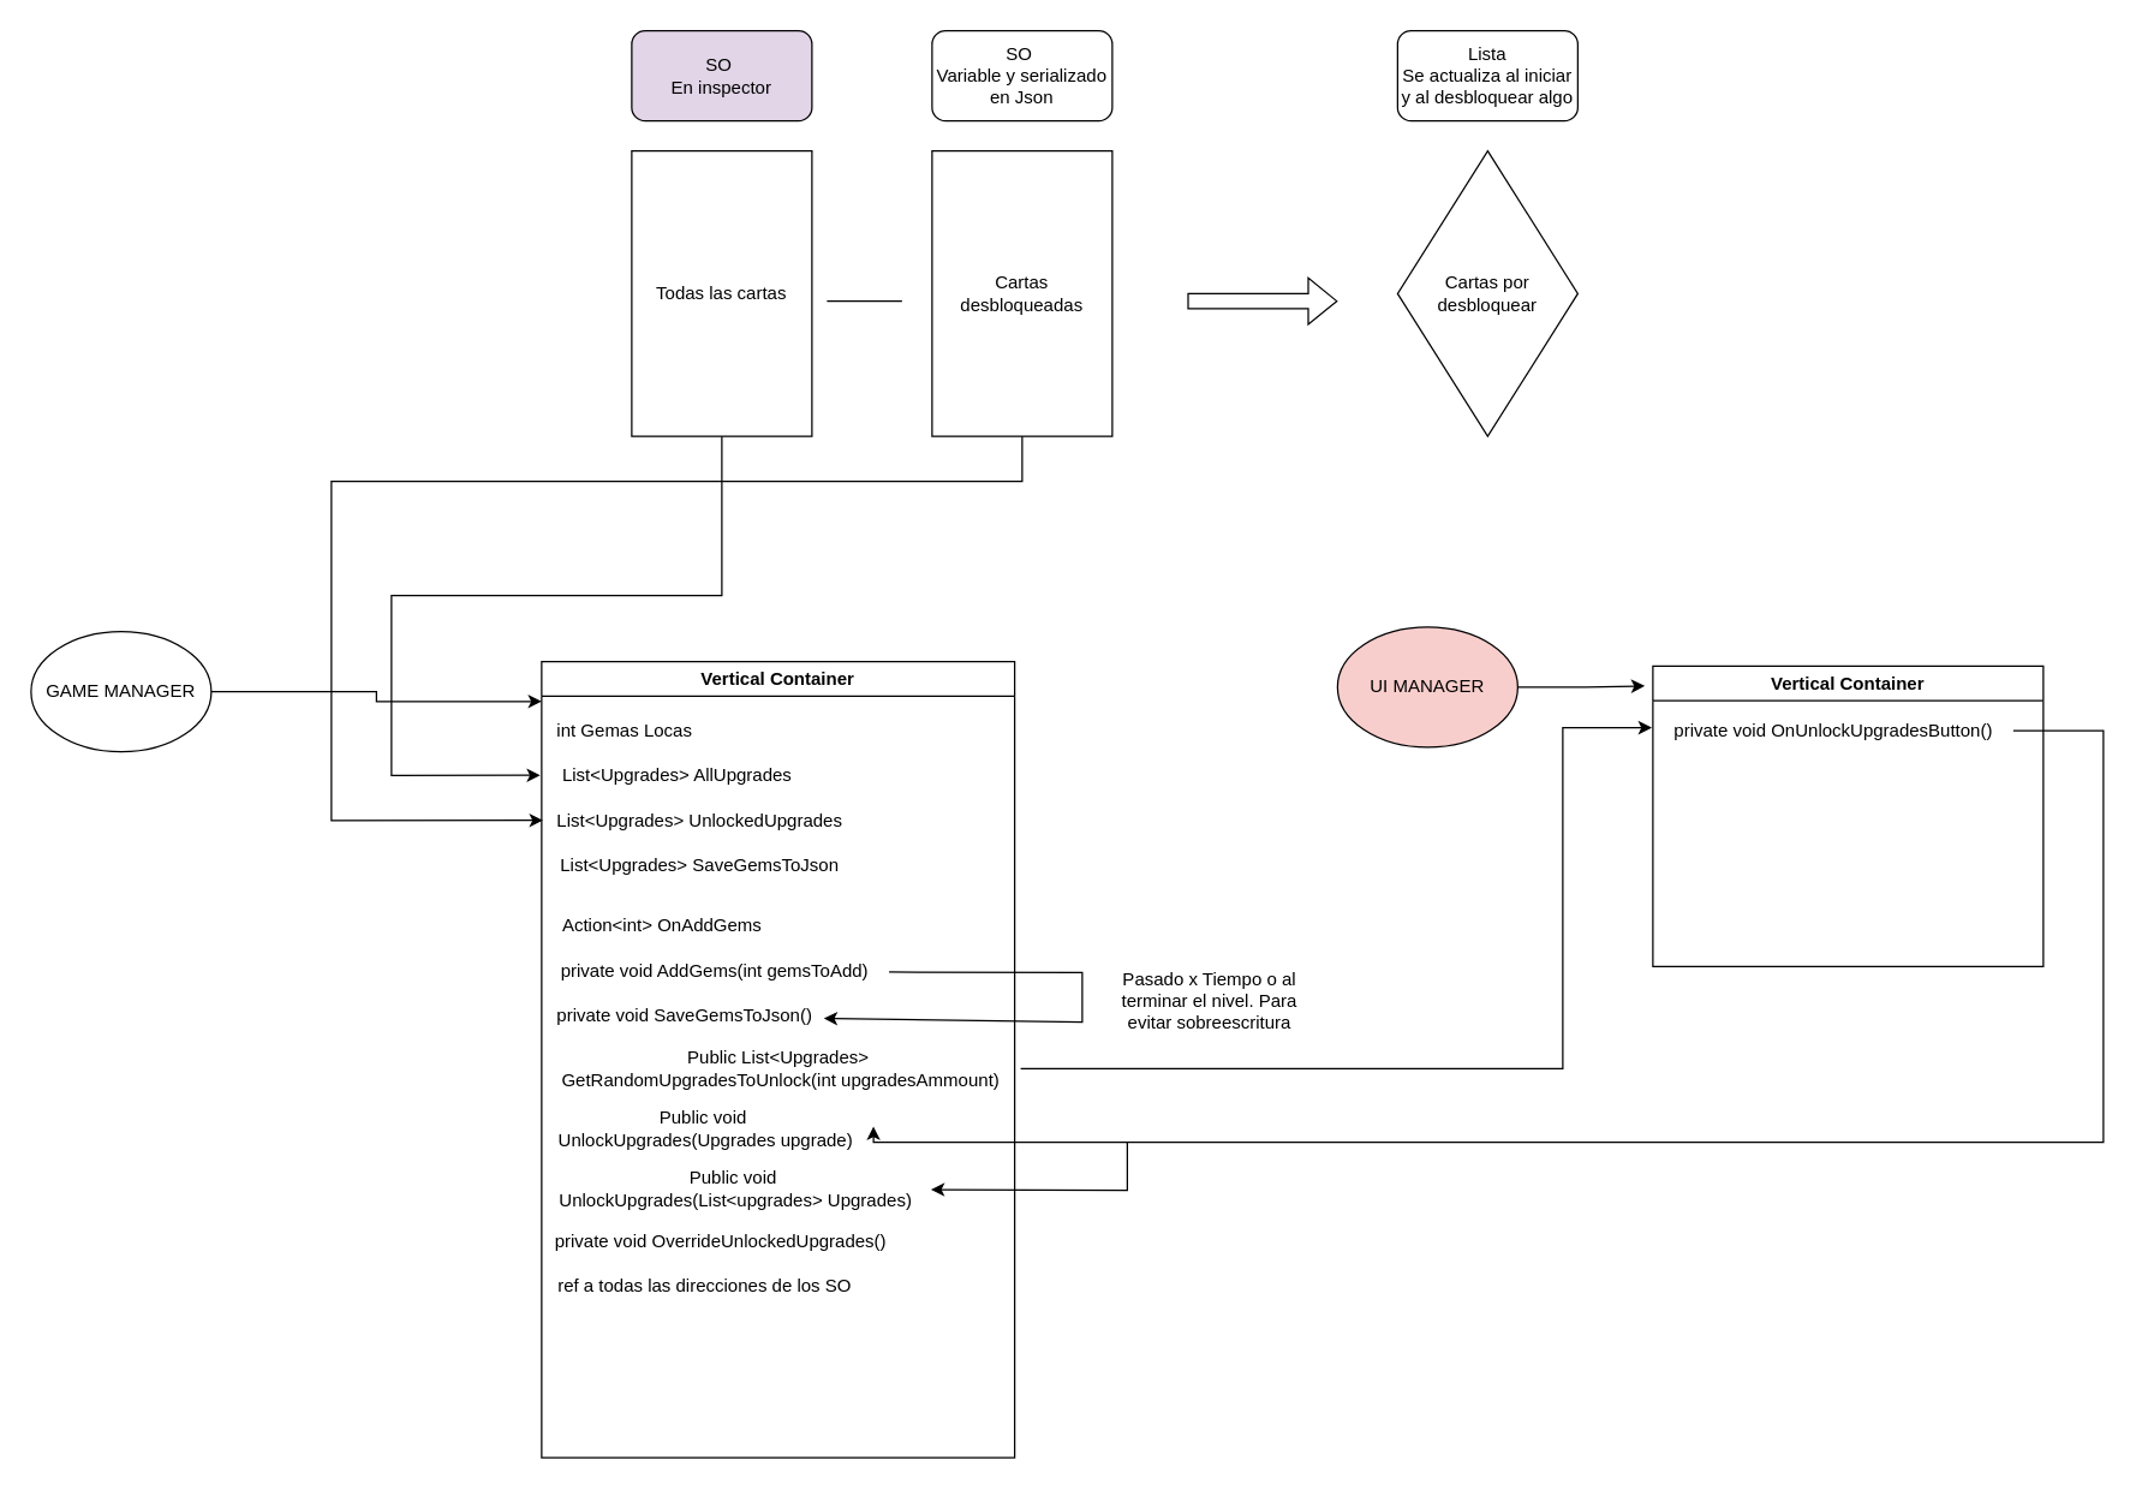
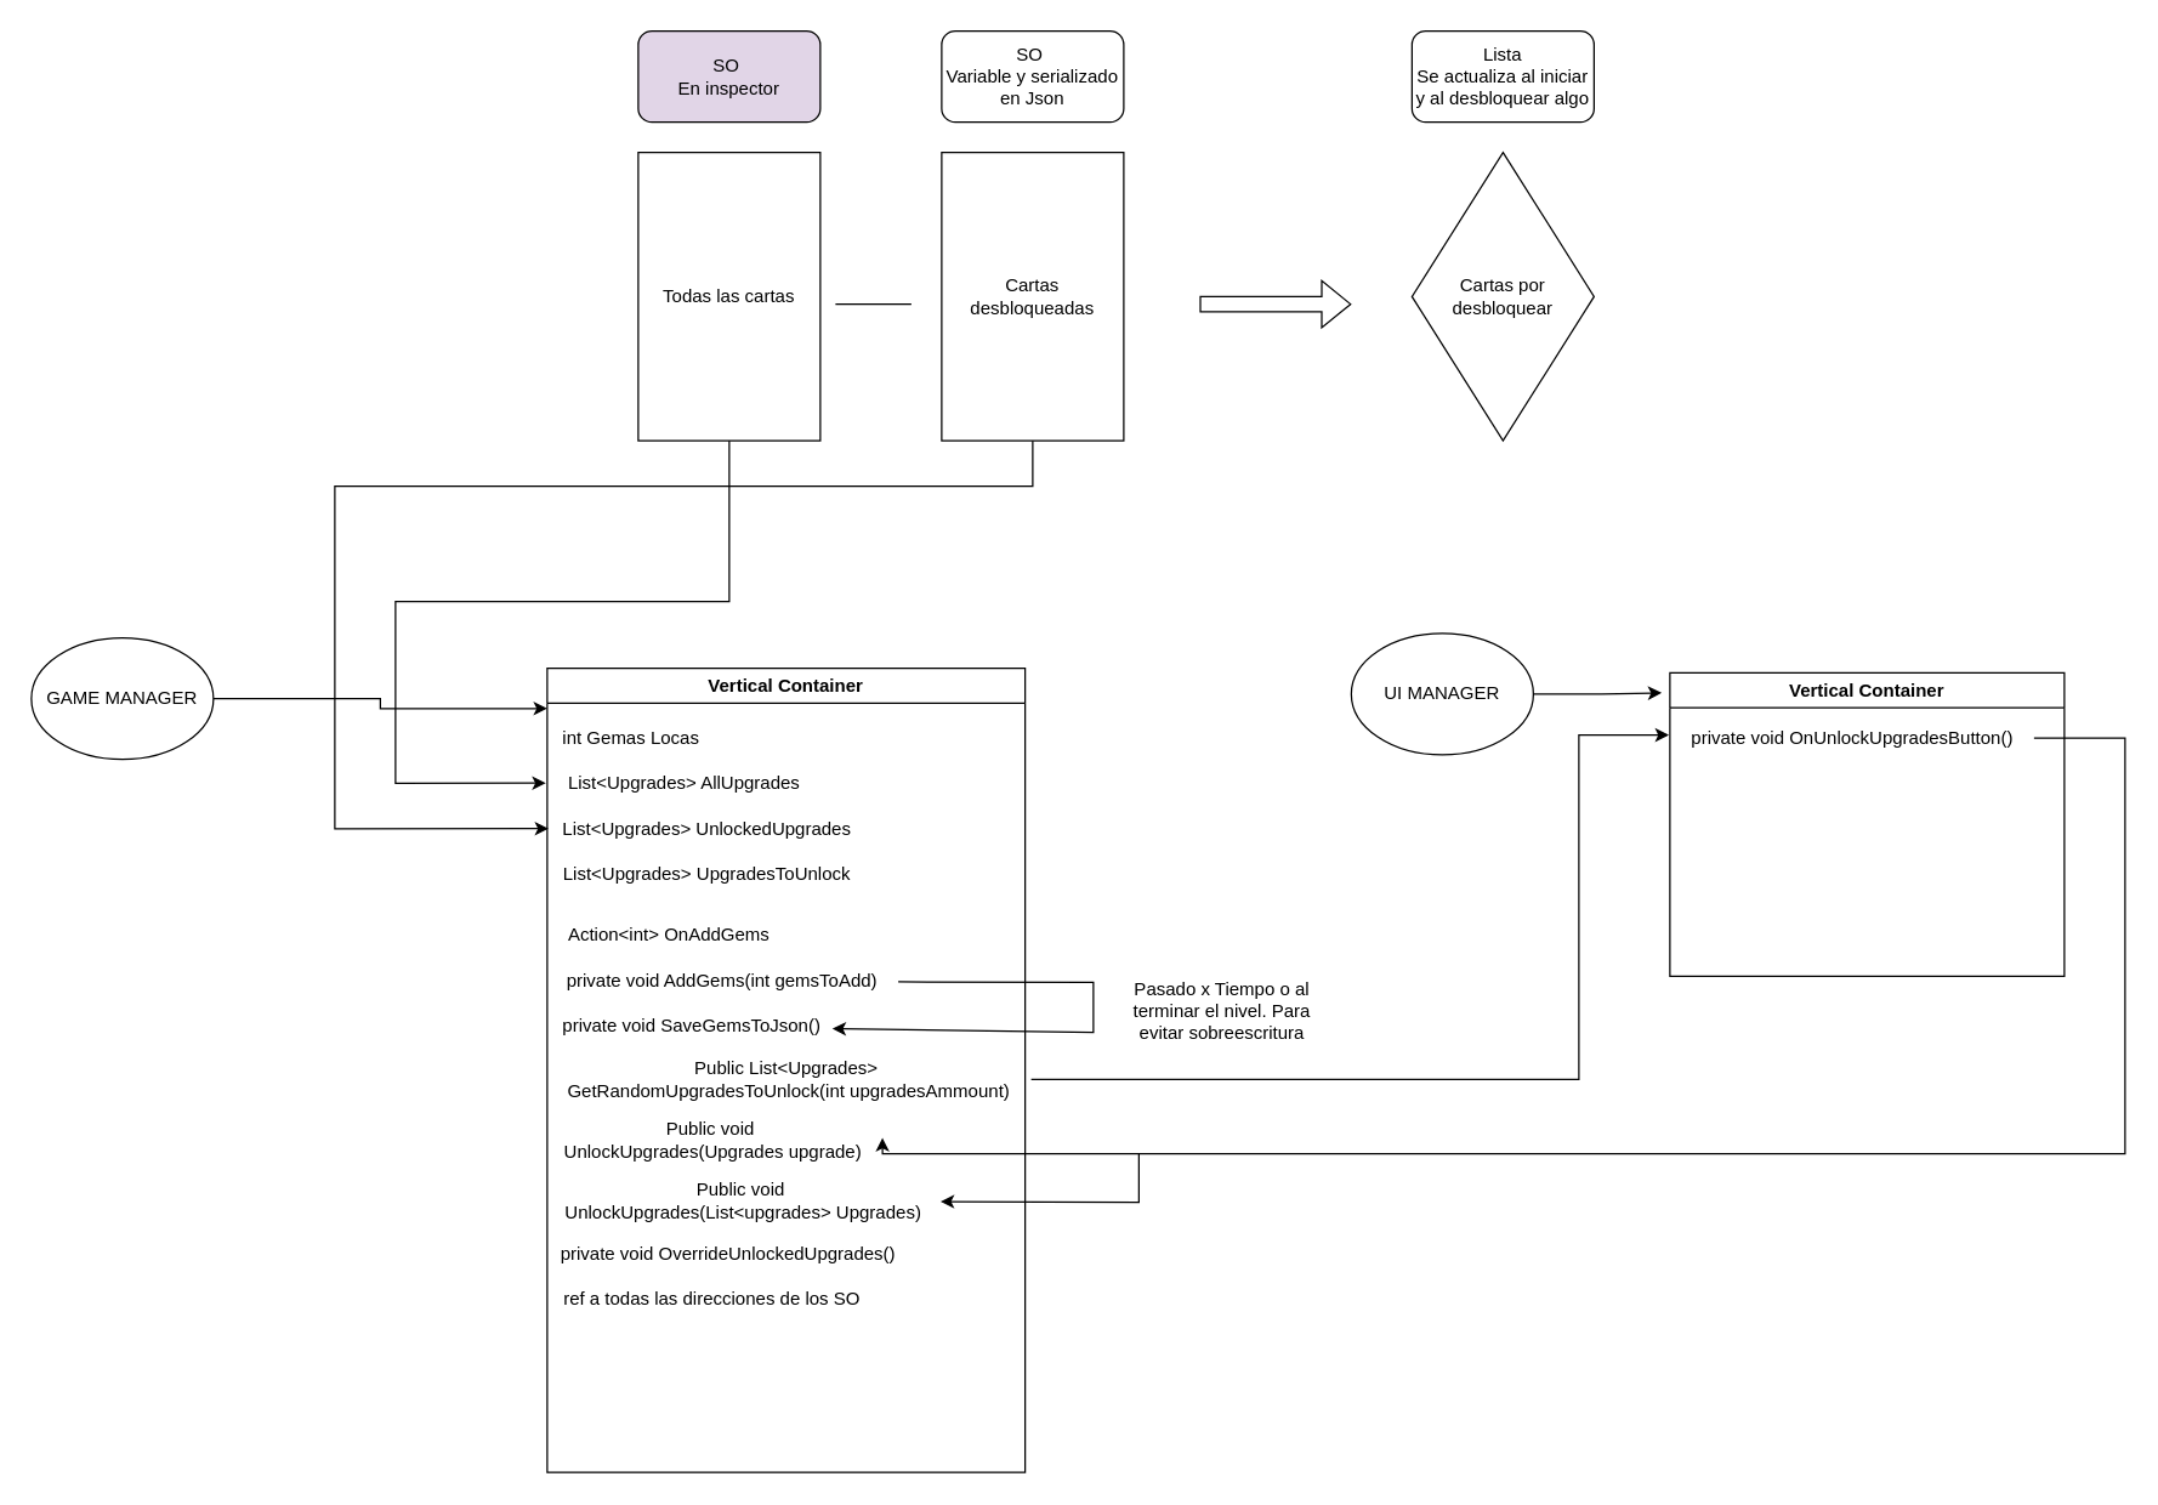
  <mxCell id="0" />
  <mxCell id="1" parent="0" />
  <mxCell id="2" value="Todas las cartas" style="rounded=0;whiteSpace=wrap;html=1;" parent="1" vertex="1"><mxGeometry x="420" y="100" width="120" height="190" as="geometry" /></mxCell>
  <mxCell id="3" value="Cartas desbloqueadas" style="rounded=0;whiteSpace=wrap;html=1;" parent="1" vertex="1"><mxGeometry x="620" y="100" width="120" height="190" as="geometry" /></mxCell>
  <mxCell id="4" value="Cartas por desbloquear" style="rhombus;whiteSpace=wrap;html=1;" parent="1" vertex="1"><mxGeometry x="930" y="100" width="120" height="190" as="geometry" /></mxCell>
  <mxCell id="5" value="" style="endArrow=none;html=1;rounded=0;" parent="1" edge="1"><mxGeometry width="50" height="50" relative="1" as="geometry"><mxPoint x="550" y="200" as="sourcePoint" /><mxPoint x="600" y="200" as="targetPoint" /></mxGeometry></mxCell>
  <mxCell id="6" value="" style="shape=flexArrow;endArrow=classic;html=1;rounded=0;" parent="1" edge="1"><mxGeometry width="50" height="50" relative="1" as="geometry"><mxPoint x="790" y="200" as="sourcePoint" /><mxPoint x="890" y="200" as="targetPoint" /></mxGeometry></mxCell>
  <mxCell id="7" value="GAME MANAGER" style="ellipse;whiteSpace=wrap;html=1;" parent="1" vertex="1"><mxGeometry x="20" y="420" width="120" height="80" as="geometry" /></mxCell>
  <mxCell id="8" value="Vertical Container" style="swimlane;whiteSpace=wrap;html=1;" parent="1" vertex="1"><mxGeometry x="360" y="440" width="315" height="530" as="geometry"><mxRectangle x="370" y="560" width="140" height="30" as="alternateBounds" /></mxGeometry></mxCell>
  <mxCell id="9" value="Action&amp;lt;int&amp;gt; OnAddGems" style="text;html=1;align=center;verticalAlign=middle;resizable=0;points=[];autosize=1;strokeColor=none;fillColor=none;" parent="8" vertex="1"><mxGeometry y="161" width="160" height="30" as="geometry" /></mxCell>
  <mxCell id="10" value="int Gemas Locas" style="text;html=1;align=center;verticalAlign=middle;resizable=0;points=[];autosize=1;strokeColor=none;fillColor=none;" parent="8" vertex="1"><mxGeometry y="31" width="110" height="30" as="geometry" /></mxCell>
  <mxCell id="11" value="private void AddGems(int gemsToAdd)" style="text;html=1;align=center;verticalAlign=middle;resizable=0;points=[];autosize=1;strokeColor=none;fillColor=none;" parent="8" vertex="1"><mxGeometry y="191" width="230" height="30" as="geometry" /></mxCell>
  <mxCell id="12" value="private void SaveGemsToJson()" style="text;html=1;align=center;verticalAlign=middle;resizable=0;points=[];autosize=1;strokeColor=none;fillColor=none;" parent="8" vertex="1"><mxGeometry y="221" width="190" height="30" as="geometry" /></mxCell>
  <mxCell id="13" value="" style="endArrow=classic;html=1;rounded=0;exitX=1.006;exitY=0.522;exitDx=0;exitDy=0;exitPerimeter=0;entryX=0.989;entryY=0.55;entryDx=0;entryDy=0;entryPerimeter=0;" parent="8" source="11" target="12" edge="1"><mxGeometry width="50" height="50" relative="1" as="geometry"><mxPoint x="340" y="241" as="sourcePoint" /><mxPoint x="390" y="191" as="targetPoint" /><Array as="points"><mxPoint x="360" y="207" /><mxPoint x="360" y="240" /></Array></mxGeometry></mxCell>
  <mxCell id="14" value="List&amp;lt;Upgrades&amp;gt; AllUpgrades" style="text;html=1;align=center;verticalAlign=middle;resizable=0;points=[];autosize=1;strokeColor=none;fillColor=none;" parent="8" vertex="1"><mxGeometry y="61" width="180" height="30" as="geometry" /></mxCell>
  <mxCell id="15" value="List&amp;lt;Upgrades&amp;gt; UnlockedUpgrades" style="text;html=1;align=center;verticalAlign=middle;resizable=0;points=[];autosize=1;strokeColor=none;fillColor=none;" parent="8" vertex="1"><mxGeometry y="91" width="210" height="30" as="geometry" /></mxCell>
- <mxCell id="16" value="List&amp;lt;Upgrades&amp;gt; SaveGemsToJson" style="text;html=1;align=center;verticalAlign=middle;resizable=0;points=[];autosize=1;strokeColor=none;fillColor=none;" parent="8" vertex="1"><mxGeometry y="121" width="210" height="30" as="geometry" /></mxCell>
+ <mxCell id="16" value="List&amp;lt;Upgrades&amp;gt; UpgradesToUnlock" style="text;html=1;align=center;verticalAlign=middle;resizable=0;points=[];autosize=1;strokeColor=none;fillColor=none;" parent="8" vertex="1"><mxGeometry y="121" width="210" height="30" as="geometry" /></mxCell>
  <mxCell id="17" value="Public List&amp;lt;Upgrades&amp;gt;&amp;nbsp;&lt;div&gt;GetRandomUpgradesToUnlock&lt;span style=&quot;background-color: initial;&quot;&gt;(int upgradesAmmount&lt;/span&gt;&lt;span style=&quot;background-color: initial;&quot;&gt;)&lt;/span&gt;&lt;/div&gt;" style="text;html=1;align=center;verticalAlign=middle;resizable=0;points=[];autosize=1;strokeColor=none;fillColor=none;" parent="8" vertex="1"><mxGeometry x="-1" y="251" width="320" height="40" as="geometry" /></mxCell>
  <mxCell id="18" value="Public void&amp;nbsp;&lt;div&gt;UnlockUpgrades&lt;span style=&quot;background-color: initial;&quot;&gt;(Upgrades upgrade&lt;/span&gt;&lt;span style=&quot;background-color: initial;&quot;&gt;)&lt;/span&gt;&lt;/div&gt;" style="text;html=1;align=center;verticalAlign=middle;resizable=0;points=[];autosize=1;strokeColor=none;fillColor=none;" parent="8" vertex="1"><mxGeometry x="-1" y="291" width="220" height="40" as="geometry" /></mxCell>
  <mxCell id="19" value="Public void&amp;nbsp;&lt;div&gt;UnlockUpgrades&lt;span style=&quot;background-color: initial;&quot;&gt;(List&amp;lt;upgrades&amp;gt; Upgrades&lt;/span&gt;&lt;span style=&quot;background-color: initial;&quot;&gt;)&lt;/span&gt;&lt;/div&gt;" style="text;html=1;align=center;verticalAlign=middle;resizable=0;points=[];autosize=1;strokeColor=none;fillColor=none;" parent="8" vertex="1"><mxGeometry x="-1" y="331" width="260" height="40" as="geometry" /></mxCell>
  <mxCell id="20" value="private void&amp;nbsp;&lt;span style=&quot;background-color: initial;&quot;&gt;OverrideUnlockedUpgrades&lt;/span&gt;&lt;span style=&quot;background-color: initial;&quot;&gt;(&lt;/span&gt;&lt;span style=&quot;background-color: initial;&quot;&gt;)&lt;/span&gt;" style="text;html=1;align=center;verticalAlign=middle;resizable=0;points=[];autosize=1;strokeColor=none;fillColor=none;" vertex="1" parent="8"><mxGeometry x="-1" y="371" width="240" height="30" as="geometry" /></mxCell>
  <mxCell id="21" value="ref a todas las direcciones de los SO&amp;nbsp;" style="text;html=1;align=center;verticalAlign=middle;resizable=0;points=[];autosize=1;strokeColor=none;fillColor=none;" vertex="1" parent="8"><mxGeometry y="401" width="220" height="30" as="geometry" /></mxCell>
  <mxCell id="22" style="edgeStyle=orthogonalEdgeStyle;rounded=0;orthogonalLoop=1;jettySize=auto;html=1;entryX=0;entryY=0.05;entryDx=0;entryDy=0;entryPerimeter=0;" parent="1" source="7" target="8" edge="1"><mxGeometry relative="1" as="geometry" /></mxCell>
  <mxCell id="23" value="Pasado x Tiempo o al terminar el nivel. Para evitar sobreescritura" style="text;html=1;align=center;verticalAlign=middle;whiteSpace=wrap;rounded=0;" parent="1" vertex="1"><mxGeometry x="730" y="631" width="150" height="70" as="geometry" /></mxCell>
  <mxCell id="24" value="SO&amp;nbsp;&lt;div&gt;En inspector&lt;/div&gt;" style="rounded=1;whiteSpace=wrap;html=1;fillColor=#e1d5e7;" parent="1" vertex="1"><mxGeometry x="420" y="20" width="120" height="60" as="geometry" /></mxCell>
  <mxCell id="25" value="SO&amp;nbsp;&lt;div&gt;Variable y serializado&lt;/div&gt;&lt;div&gt;en Json&lt;/div&gt;" style="rounded=1;whiteSpace=wrap;html=1;" parent="1" vertex="1"><mxGeometry x="620" y="20" width="120" height="60" as="geometry" /></mxCell>
  <mxCell id="26" value="Lista&lt;div&gt;Se actualiza al iniciar&lt;/div&gt;&lt;div&gt;y al desbloquear algo&lt;/div&gt;" style="rounded=1;whiteSpace=wrap;html=1;" parent="1" vertex="1"><mxGeometry x="930" y="20" width="120" height="60" as="geometry" /></mxCell>
  <mxCell id="27" style="edgeStyle=orthogonalEdgeStyle;rounded=0;orthogonalLoop=1;jettySize=auto;html=1;entryX=-0.005;entryY=0.489;entryDx=0;entryDy=0;entryPerimeter=0;" parent="1" source="2" target="14" edge="1"><mxGeometry relative="1" as="geometry"><Array as="points"><mxPoint x="480" y="396" /><mxPoint x="260" y="396" /><mxPoint x="260" y="516" /></Array></mxGeometry></mxCell>
  <mxCell id="28" style="edgeStyle=orthogonalEdgeStyle;rounded=0;orthogonalLoop=1;jettySize=auto;html=1;entryX=0.004;entryY=0.489;entryDx=0;entryDy=0;entryPerimeter=0;" parent="1" source="3" target="15" edge="1"><mxGeometry relative="1" as="geometry"><Array as="points"><mxPoint x="680" y="320" /><mxPoint x="220" y="320" /><mxPoint x="220" y="546" /></Array></mxGeometry></mxCell>
- <mxCell id="29" value="UI MANAGER" style="ellipse;whiteSpace=wrap;html=1;fillColor=#f8cecc;" parent="1" vertex="1"><mxGeometry x="890" y="417" width="120" height="80" as="geometry" /></mxCell>
+ <mxCell id="29" value="UI MANAGER" style="ellipse;whiteSpace=wrap;html=1;" parent="1" vertex="1"><mxGeometry x="890" y="417" width="120" height="80" as="geometry" /></mxCell>
  <mxCell id="30" value="Vertical Container" style="swimlane;whiteSpace=wrap;html=1;" parent="1" vertex="1"><mxGeometry x="1100" y="443" width="260" height="200" as="geometry" /></mxCell>
  <mxCell id="31" value="private void OnUnlockUpgradesButton()" style="text;html=1;align=center;verticalAlign=middle;resizable=0;points=[];autosize=1;strokeColor=none;fillColor=none;" parent="30" vertex="1"><mxGeometry y="28" width="240" height="30" as="geometry" /></mxCell>
  <mxCell id="32" style="edgeStyle=orthogonalEdgeStyle;rounded=0;orthogonalLoop=1;jettySize=auto;html=1;entryX=-0.021;entryY=0.066;entryDx=0;entryDy=0;entryPerimeter=0;" parent="1" source="29" target="30" edge="1"><mxGeometry relative="1" as="geometry" /></mxCell>
  <mxCell id="33" style="edgeStyle=orthogonalEdgeStyle;rounded=0;orthogonalLoop=1;jettySize=auto;html=1;entryX=-0.003;entryY=0.433;entryDx=0;entryDy=0;entryPerimeter=0;" parent="1" source="17" target="31" edge="1"><mxGeometry relative="1" as="geometry"><Array as="points"><mxPoint x="1040" y="711" /><mxPoint x="1040" y="484" /></Array></mxGeometry></mxCell>
  <mxCell id="34" value="" style="endArrow=classic;html=1;rounded=0;entryX=1.001;entryY=0.513;entryDx=0;entryDy=0;entryPerimeter=0;" parent="1" edge="1" target="19"><mxGeometry width="50" height="50" relative="1" as="geometry"><mxPoint x="750" y="760" as="sourcePoint" /><mxPoint x="620" y="800" as="targetPoint" /><Array as="points"><mxPoint x="750" y="792" /></Array></mxGeometry></mxCell>
  <mxCell id="35" style="edgeStyle=orthogonalEdgeStyle;rounded=0;orthogonalLoop=1;jettySize=auto;html=1;entryX=1.009;entryY=0.464;entryDx=0;entryDy=0;entryPerimeter=0;" parent="1" source="31" edge="1" target="18"><mxGeometry relative="1" as="geometry"><mxPoint x="590" y="760" as="targetPoint" /><Array as="points"><mxPoint x="1400" y="486" /><mxPoint x="1400" y="760" /><mxPoint x="581" y="760" /></Array></mxGeometry></mxCell>
